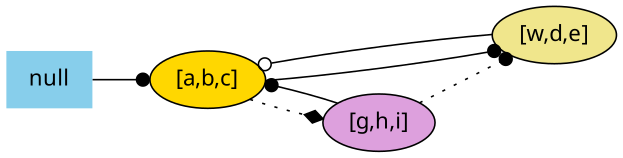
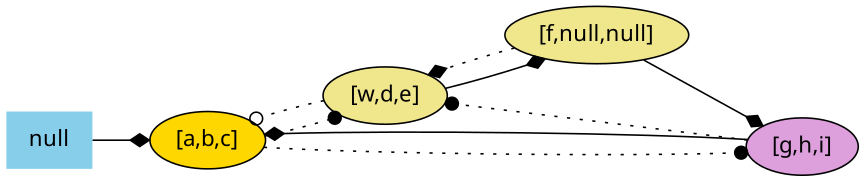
  digraph {
    rankdir=LR
    node [fillcolor=khaki fontname=Courrier style=filled]
    edge [arrowhead=diamond]
    n1 [fillcolor=skyblue label=null shape=plaintext]
    n2 [fillcolor=gold label="[a,b,c]"]
    n3 [label="[w,d,e]"]
    n4 [fillcolor=plum label="[g,h,i]"]
-   n1 -> n2 [arrowhead=dot]
-   n2 -> n3 [arrowhead=dot]
-   n2 -> n4 [style=dotted]
-   n3 -> n2 [arrowhead=odot style=solid]
-   n4 -> n2 [arrowhead=dot]
+   n5 [label="[f,null,null]"]
+   n1 -> n2
+   n2 -> n3 [arrowhead=dot style=dotted]
+   n2 -> n4 [arrowhead=dot style=dotted]
+   n3 -> n2 [arrowhead=odot style=dotted]
+   n3 -> n5
+   n4 -> n2
    n4 -> n3 [arrowhead=dot style=dotted]
+   n5 -> n3 [style=dotted]
+   n5 -> n4
  }
